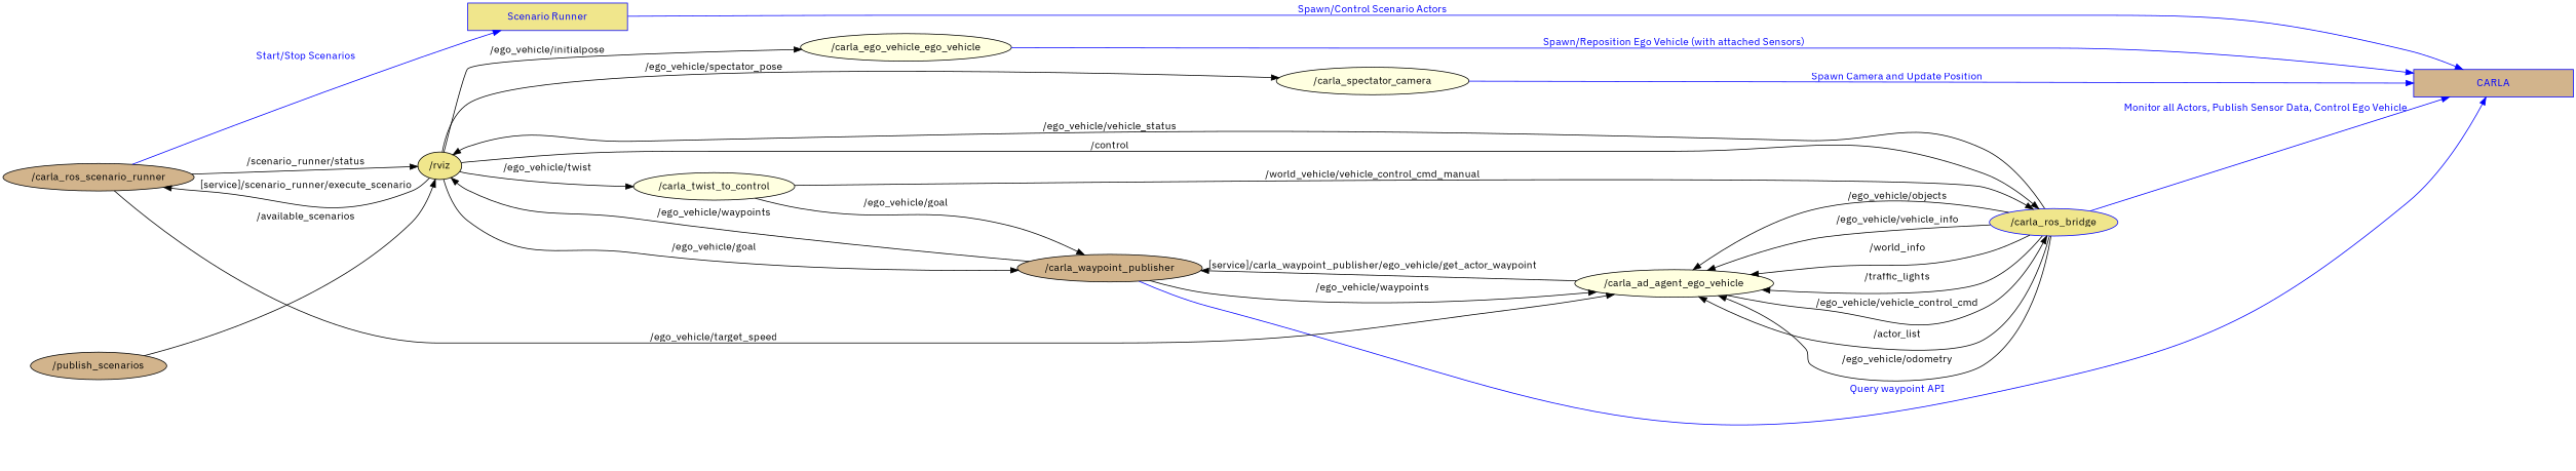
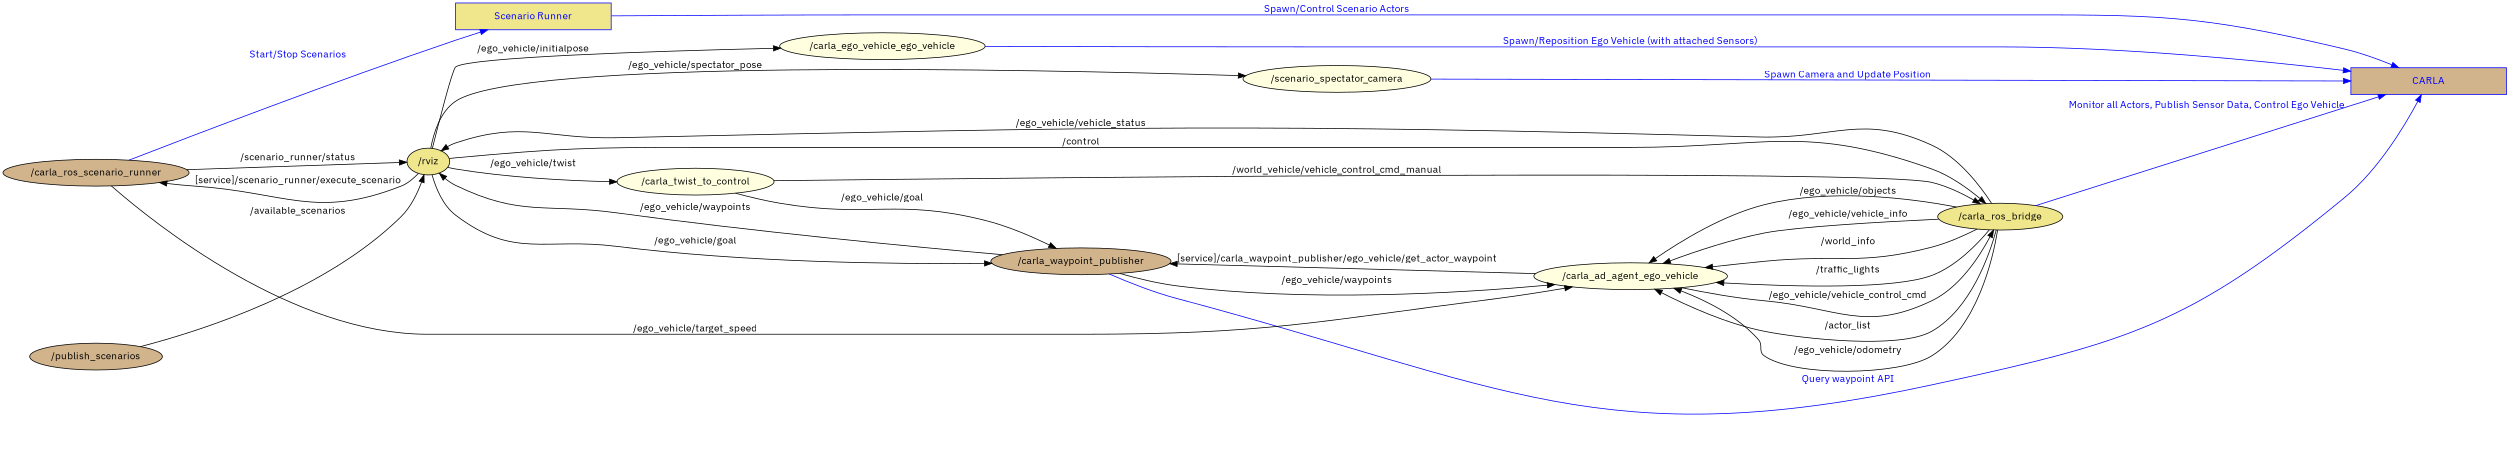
  digraph {
    compound=True
    fontname="IBM Plex Sans"
    rank=same
    rankdir=LR
    ranksep=0.2
    node [fillcolor=tan fontname="IBM Plex Sans" shape=ellipse style=filled]
    edge [fontname="IBM Plex Sans" penwidth=1]
    n1 [color=blue fontcolor=blue height=0.5 label=CARLA shape=rectangle width=2.9067]
    n2 [color=blue fillcolor=khaki fontcolor=blue height=0.5 label="Scenario Runner" shape=rectangle width=2.9067]
    n3 [height=0.5 label="/carla_waypoint_publisher" width=2.9067]
    n4 [fillcolor=khaki height=0.5 label="/rviz" width=0.75]
    n5 [fillcolor=lightyellow height=0.5 label="/carla_ad_agent_ego_vehicle" width=3.1414]
    n6 [fillcolor=lightyellow height=0.5 label="/carla_ego_vehicle_ego_vehicle" width=3.4483]
    n7 [fillcolor=lightyellow height=0.5 label="/carla_twist_to_control" width=2.5637]
-   n8 [fillcolor=khaki height=0.5 label="/carla_ros_bridge" width=2.004 color=blue]
-   n9 [fillcolor=lightyellow height=0.5 label="/carla_spectator_camera" width=2.69]
+   n8 [fillcolor=khaki height=0.5 label="/carla_ros_bridge" width=2.004]
+   n9 [fillcolor=lightyellow height=0.5 label="/scenario_spectator_camera" width=2.69]
    n10 [height=0.5 label="/carla_ros_scenario_runner" width=2.9608]
    n11 [height=0.5 label="/publish_scenarios" width=2.1123]
    n2 -> n1 [color=blue fontcolor=blue label="Spawn/Control Scenario Actors"]
    n3 -> n1 [color=blue fontcolor=blue label="Query waypoint API"]
    n3 -> n4 [label="/ego_vehicle/waypoints"]
    n3 -> n5 [label="/ego_vehicle/waypoints"]
    n4 -> n3 [label="/ego_vehicle/goal"]
    n4 -> n6 [label="/ego_vehicle/initialpose"]
    n4 -> n7 [label="/ego_vehicle/twist"]
    n4 -> n8 [label="/control"]
    n4 -> n9 [label="/ego_vehicle/spectator_pose"]
    n4 -> n10 [label="[service]/scenario_runner/execute_scenario"]
    n5 -> n3 [label="[service]/carla_waypoint_publisher/ego_vehicle/get_actor_waypoint"]
    n5 -> n8 [label="/ego_vehicle/vehicle_control_cmd"]
    n6 -> n1 [color=blue fontcolor=blue label="Spawn/Reposition Ego Vehicle (with attached Sensors)"]
    n7 -> n3 [label="/ego_vehicle/goal"]
    n7 -> n8 [label="/world_vehicle/vehicle_control_cmd_manual"]
    n8 -> n1 [color=blue fontcolor=blue label="Monitor all Actors, Publish Sensor Data, Control Ego Vehicle"]
    n8 -> n4 [label="/ego_vehicle/vehicle_status"]
    n8 -> n5 [label="/actor_list"]
    n8 -> n5 [label="/ego_vehicle/odometry"]
    n8 -> n5 [label="/ego_vehicle/objects"]
    n8 -> n5 [label="/ego_vehicle/vehicle_info"]
    n8 -> n5 [label="/world_info"]
    n8 -> n5 [label="/traffic_lights"]
    n9 -> n1 [color=blue fontcolor=blue label="Spawn Camera and Update Position"]
    n10 -> n2 [color=blue fontcolor=blue label="Start/Stop Scenarios"]
    n10 -> n4 [label="/scenario_runner/status"]
    n10 -> n5 [label="/ego_vehicle/target_speed"]
    n11 -> n4 [label="/available_scenarios"]
  }
